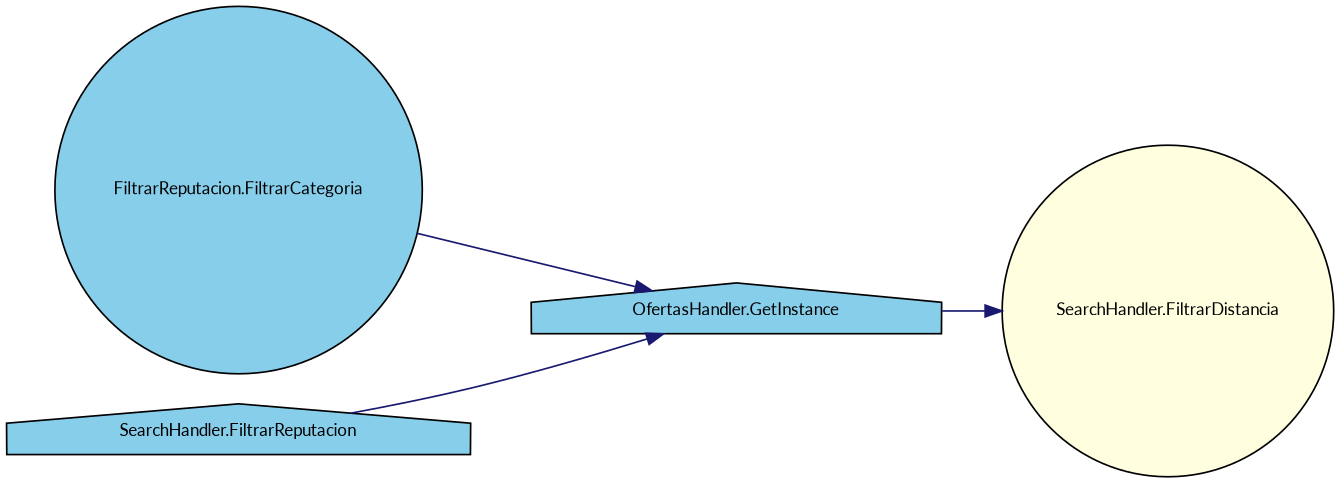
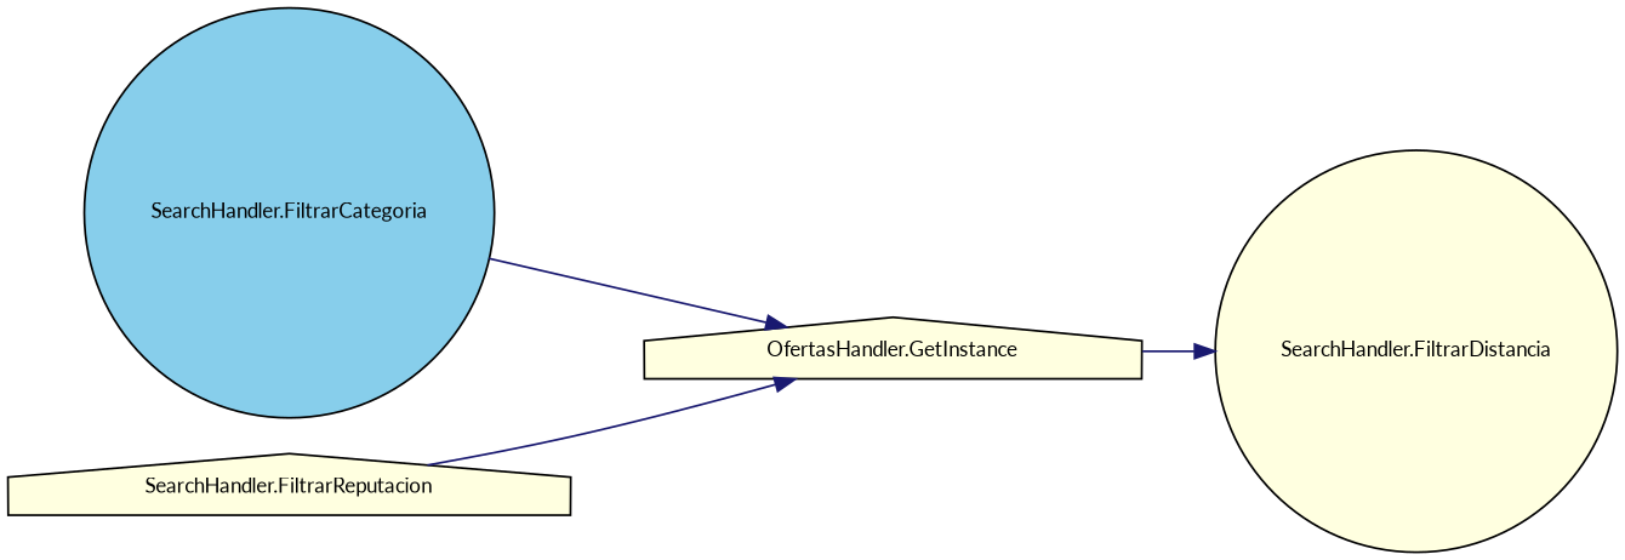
  digraph {
    fontname=Lato
    rankdir=RL
    node [color=black fillcolor=skyblue fontname=Lato fontsize=10 shape=house style=filled]
    edge [color=midnightblue dir=back fontname=Lato fontsize=10 labelfontname=Helvetica labelfontsize=10 style=solid]
-   n1 [fontcolor=black height=0.2 label="OfertasHandler.GetInstance" width=0.4]
-   n2 [height=0.2 label="FiltrarReputacion.FiltrarCategoria" shape=circle width=0.4]
-   n3 [height=0.2 label="SearchHandler.FiltrarReputacion" width=0.4]
+   n1 [fillcolor=lightyellow fontcolor=black height=0.2 label="OfertasHandler.GetInstance" width=0.4]
+   n2 [height=0.2 label="SearchHandler.FiltrarCategoria" shape=circle width=0.4]
+   n3 [fillcolor=lightyellow height=0.2 label="SearchHandler.FiltrarReputacion" width=0.4]
    n4 [fillcolor=lightyellow height=0.2 label="SearchHandler.FiltrarDistancia" shape=circle width=0.4]
    n1 -> n2
    n1 -> n3
    n4 -> n1
  }
